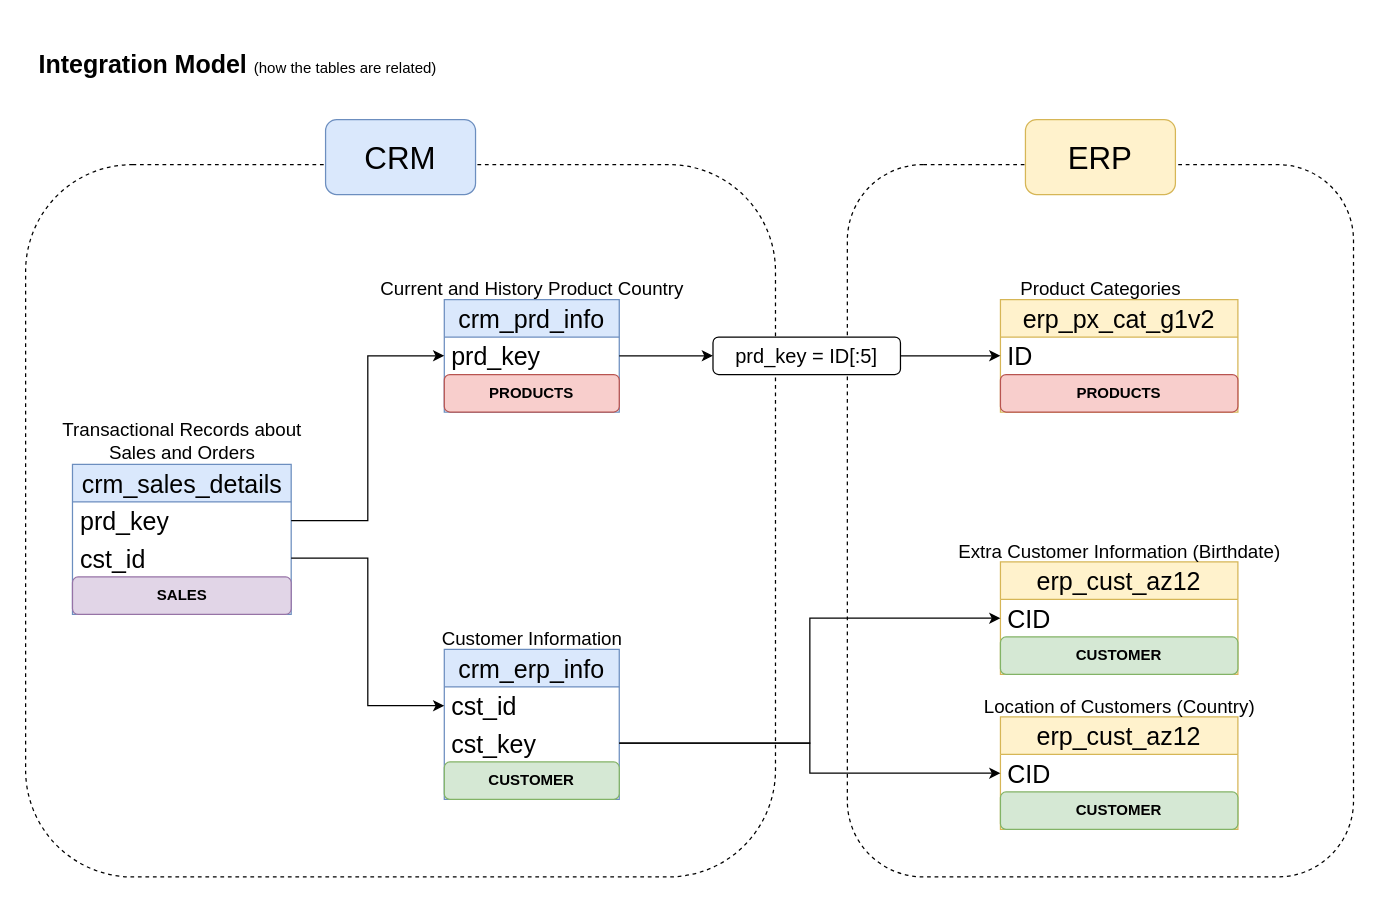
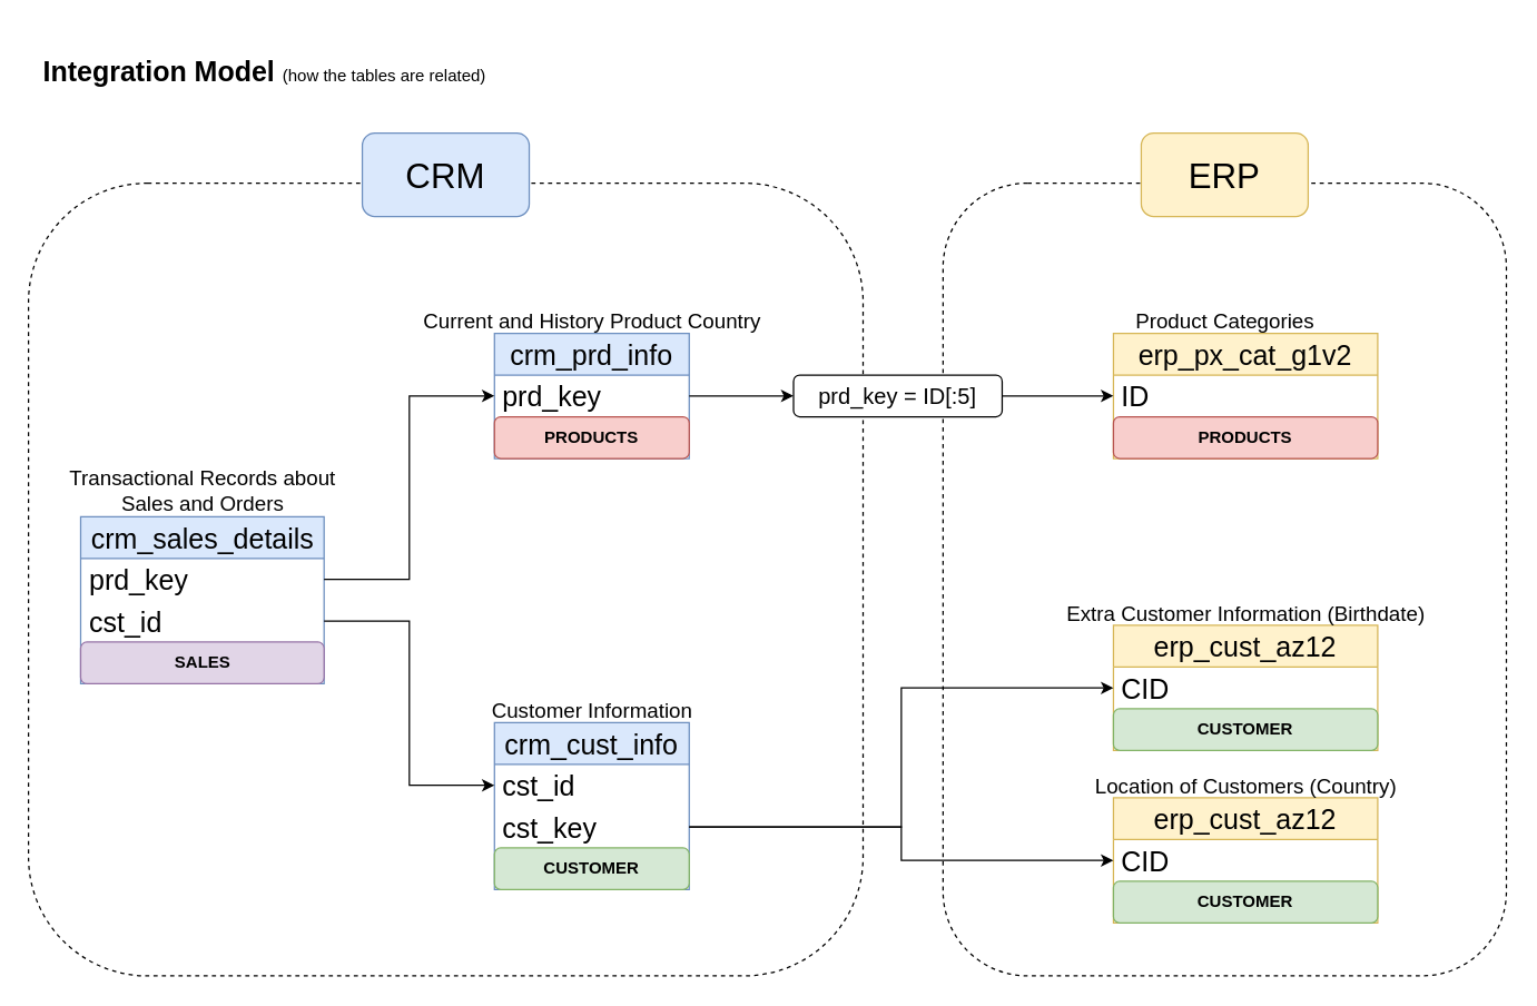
  <mxCell id="0" />
  <mxCell id="1" parent="0" />
  <mxCell id="2" value="" style="rounded=1;whiteSpace=wrap;html=1;fillColor=none;dashed=1;" parent="1" vertex="1"><mxGeometry x="20" y="131" width="600" height="570" as="geometry" /></mxCell>
  <mxCell id="3" value="" style="rounded=1;whiteSpace=wrap;html=1;fillColor=none;dashed=1;" parent="1" vertex="1"><mxGeometry x="677.5" y="131" width="405" height="570" as="geometry" /></mxCell>
- <mxCell id="4" value="crm_erp_info" style="swimlane;fontStyle=0;childLayout=stackLayout;horizontal=1;startSize=30;horizontalStack=0;resizeParent=1;resizeParentMax=0;resizeLast=0;collapsible=1;marginBottom=0;whiteSpace=wrap;html=1;fillColor=#dae8fc;strokeColor=#6c8ebf;fontSize=20;" parent="1" vertex="1"><mxGeometry x="355" y="519" width="140" height="120" as="geometry" /></mxCell>
+ <mxCell id="4" value="crm_cust_info" style="swimlane;fontStyle=0;childLayout=stackLayout;horizontal=1;startSize=30;horizontalStack=0;resizeParent=1;resizeParentMax=0;resizeLast=0;collapsible=1;marginBottom=0;whiteSpace=wrap;html=1;fillColor=#dae8fc;strokeColor=#6c8ebf;fontSize=20;" parent="1" vertex="1"><mxGeometry x="355" y="519" width="140" height="120" as="geometry" /></mxCell>
  <mxCell id="5" value="&lt;font style=&quot;font-size: 20px;&quot;&gt;cst_id&lt;/font&gt;" style="text;strokeColor=none;fillColor=none;align=left;verticalAlign=middle;spacingLeft=4;spacingRight=4;overflow=hidden;points=[[0,0.5],[1,0.5]];portConstraint=eastwest;rotatable=0;whiteSpace=wrap;html=1;" parent="4" vertex="1"><mxGeometry y="30" width="140" height="30" as="geometry" /></mxCell>
  <mxCell id="6" value="&lt;font style=&quot;font-size: 20px;&quot;&gt;cst_key&lt;/font&gt;" style="text;strokeColor=none;fillColor=none;align=left;verticalAlign=middle;spacingLeft=4;spacingRight=4;overflow=hidden;points=[[0,0.5],[1,0.5]];portConstraint=eastwest;rotatable=0;whiteSpace=wrap;html=1;" parent="4" vertex="1"><mxGeometry y="60" width="140" height="30" as="geometry" /></mxCell>
  <mxCell id="7" value="CUSTOMER" style="rounded=1;whiteSpace=wrap;html=1;fontStyle=1;fillColor=#d5e8d4;strokeColor=#82b366;" vertex="1" parent="4"><mxGeometry y="90" width="140" height="30" as="geometry" /></mxCell>
  <mxCell id="8" value="Customer Information" style="text;html=1;align=center;verticalAlign=middle;resizable=0;points=[];autosize=1;strokeColor=none;fillColor=none;fontSize=15;" parent="1" vertex="1"><mxGeometry x="340" y="495" width="170" height="30" as="geometry" /></mxCell>
  <mxCell id="9" value="crm_prd_info" style="swimlane;fontStyle=0;childLayout=stackLayout;horizontal=1;startSize=30;horizontalStack=0;resizeParent=1;resizeParentMax=0;resizeLast=0;collapsible=1;marginBottom=0;whiteSpace=wrap;html=1;fillColor=#dae8fc;strokeColor=#6c8ebf;fontSize=20;" parent="1" vertex="1"><mxGeometry x="355" y="239" width="140" height="90" as="geometry" /></mxCell>
  <mxCell id="10" value="&lt;font style=&quot;font-size: 20px;&quot;&gt;prd_key&lt;/font&gt;" style="text;strokeColor=none;fillColor=none;align=left;verticalAlign=middle;spacingLeft=4;spacingRight=4;overflow=hidden;points=[[0,0.5],[1,0.5]];portConstraint=eastwest;rotatable=0;whiteSpace=wrap;html=1;" parent="9" vertex="1"><mxGeometry y="30" width="140" height="30" as="geometry" /></mxCell>
  <mxCell id="11" value="PRODUCTS" style="rounded=1;whiteSpace=wrap;html=1;fontStyle=1;fillColor=#f8cecc;strokeColor=#b85450;" vertex="1" parent="9"><mxGeometry y="60" width="140" height="30" as="geometry" /></mxCell>
  <mxCell id="12" value="Current and History Product Country" style="text;html=1;align=center;verticalAlign=middle;resizable=0;points=[];autosize=1;strokeColor=none;fillColor=none;fontSize=15;" parent="1" vertex="1"><mxGeometry x="280" y="215" width="290" height="30" as="geometry" /></mxCell>
  <mxCell id="13" value="crm_sales_details" style="swimlane;fontStyle=0;childLayout=stackLayout;horizontal=1;startSize=30;horizontalStack=0;resizeParent=1;resizeParentMax=0;resizeLast=0;collapsible=1;marginBottom=0;whiteSpace=wrap;html=1;fillColor=#dae8fc;strokeColor=#6c8ebf;fontSize=20;" parent="1" vertex="1"><mxGeometry x="57.5" y="371" width="175" height="120" as="geometry" /></mxCell>
  <mxCell id="14" value="&lt;font style=&quot;font-size: 20px;&quot;&gt;prd_key&lt;/font&gt;" style="text;strokeColor=none;fillColor=none;align=left;verticalAlign=middle;spacingLeft=4;spacingRight=4;overflow=hidden;points=[[0,0.5],[1,0.5]];portConstraint=eastwest;rotatable=0;whiteSpace=wrap;html=1;" parent="13" vertex="1"><mxGeometry y="30" width="175" height="30" as="geometry" /></mxCell>
  <mxCell id="15" value="&lt;font style=&quot;font-size: 20px;&quot;&gt;cst_id&lt;/font&gt;" style="text;strokeColor=none;fillColor=none;align=left;verticalAlign=middle;spacingLeft=4;spacingRight=4;overflow=hidden;points=[[0,0.5],[1,0.5]];portConstraint=eastwest;rotatable=0;whiteSpace=wrap;html=1;" parent="13" vertex="1"><mxGeometry y="60" width="175" height="30" as="geometry" /></mxCell>
  <mxCell id="16" value="SALES" style="rounded=1;whiteSpace=wrap;html=1;fontStyle=1;fillColor=#e1d5e7;strokeColor=#9673a6;" vertex="1" parent="13"><mxGeometry y="90" width="175" height="30" as="geometry" /></mxCell>
  <mxCell id="17" value="Transactional Records about&lt;div&gt;Sales and Orders&lt;/div&gt;" style="text;html=1;align=center;verticalAlign=middle;resizable=0;points=[];autosize=1;strokeColor=none;fillColor=none;fontSize=15;" parent="1" vertex="1"><mxGeometry x="40" y="327" width="210" height="50" as="geometry" /></mxCell>
  <mxCell id="18" style="edgeStyle=orthogonalEdgeStyle;rounded=0;orthogonalLoop=1;jettySize=auto;html=1;entryX=0;entryY=0.5;entryDx=0;entryDy=0;" parent="1" source="14" target="10" edge="1"><mxGeometry relative="1" as="geometry" /></mxCell>
  <mxCell id="19" style="edgeStyle=orthogonalEdgeStyle;rounded=0;orthogonalLoop=1;jettySize=auto;html=1;entryX=0;entryY=0.5;entryDx=0;entryDy=0;" parent="1" source="15" target="5" edge="1"><mxGeometry relative="1" as="geometry" /></mxCell>
  <mxCell id="20" value="erp_cust_az12" style="swimlane;fontStyle=0;childLayout=stackLayout;horizontal=1;startSize=30;horizontalStack=0;resizeParent=1;resizeParentMax=0;resizeLast=0;collapsible=1;marginBottom=0;whiteSpace=wrap;html=1;fillColor=#fff2cc;strokeColor=#d6b656;fontSize=20;" parent="1" vertex="1"><mxGeometry x="800" y="449" width="190" height="90" as="geometry" /></mxCell>
  <mxCell id="21" value="&lt;font style=&quot;font-size: 20px;&quot;&gt;CID&lt;/font&gt;" style="text;strokeColor=none;fillColor=none;align=left;verticalAlign=middle;spacingLeft=4;spacingRight=4;overflow=hidden;points=[[0,0.5],[1,0.5]];portConstraint=eastwest;rotatable=0;whiteSpace=wrap;html=1;" parent="20" vertex="1"><mxGeometry y="30" width="190" height="30" as="geometry" /></mxCell>
  <mxCell id="22" value="CUSTOMER" style="rounded=1;whiteSpace=wrap;html=1;fontStyle=1;fillColor=#d5e8d4;strokeColor=#82b366;" vertex="1" parent="20"><mxGeometry y="60" width="190" height="30" as="geometry" /></mxCell>
  <mxCell id="23" value="Extra Customer Information (Birthdate)" style="text;html=1;align=center;verticalAlign=middle;resizable=0;points=[];autosize=1;strokeColor=none;fillColor=none;fontSize=15;" parent="1" vertex="1"><mxGeometry x="755" y="425" width="280" height="30" as="geometry" /></mxCell>
  <mxCell id="24" style="edgeStyle=orthogonalEdgeStyle;rounded=0;orthogonalLoop=1;jettySize=auto;html=1;entryX=0;entryY=0.5;entryDx=0;entryDy=0;" parent="1" source="6" target="21" edge="1"><mxGeometry relative="1" as="geometry" /></mxCell>
  <mxCell id="25" value="erp_cust_az12" style="swimlane;fontStyle=0;childLayout=stackLayout;horizontal=1;startSize=30;horizontalStack=0;resizeParent=1;resizeParentMax=0;resizeLast=0;collapsible=1;marginBottom=0;whiteSpace=wrap;html=1;fillColor=#fff2cc;strokeColor=#d6b656;fontSize=20;" parent="1" vertex="1"><mxGeometry x="800" y="573" width="190" height="90" as="geometry" /></mxCell>
  <mxCell id="26" value="&lt;font style=&quot;font-size: 20px;&quot;&gt;CID&lt;/font&gt;" style="text;strokeColor=none;fillColor=none;align=left;verticalAlign=middle;spacingLeft=4;spacingRight=4;overflow=hidden;points=[[0,0.5],[1,0.5]];portConstraint=eastwest;rotatable=0;whiteSpace=wrap;html=1;" parent="25" vertex="1"><mxGeometry y="30" width="190" height="30" as="geometry" /></mxCell>
  <mxCell id="27" value="CUSTOMER" style="rounded=1;whiteSpace=wrap;html=1;fontStyle=1;fillColor=#d5e8d4;strokeColor=#82b366;" vertex="1" parent="25"><mxGeometry y="60" width="190" height="30" as="geometry" /></mxCell>
  <mxCell id="28" value="Location of Customers (Country)" style="text;html=1;align=center;verticalAlign=middle;resizable=0;points=[];autosize=1;strokeColor=none;fillColor=none;fontSize=15;" parent="1" vertex="1"><mxGeometry x="775" y="549" width="240" height="30" as="geometry" /></mxCell>
  <mxCell id="29" style="edgeStyle=orthogonalEdgeStyle;rounded=0;orthogonalLoop=1;jettySize=auto;html=1;entryX=0;entryY=0.5;entryDx=0;entryDy=0;" parent="1" source="6" target="26" edge="1"><mxGeometry relative="1" as="geometry" /></mxCell>
  <mxCell id="30" value="erp_px_cat_g1v2" style="swimlane;fontStyle=0;childLayout=stackLayout;horizontal=1;startSize=30;horizontalStack=0;resizeParent=1;resizeParentMax=0;resizeLast=0;collapsible=1;marginBottom=0;whiteSpace=wrap;html=1;fillColor=#fff2cc;strokeColor=#d6b656;fontSize=20;" parent="1" vertex="1"><mxGeometry x="800" y="239" width="190" height="90" as="geometry" /></mxCell>
  <mxCell id="31" value="&lt;font style=&quot;font-size: 20px;&quot;&gt;ID&lt;/font&gt;" style="text;strokeColor=none;fillColor=none;align=left;verticalAlign=middle;spacingLeft=4;spacingRight=4;overflow=hidden;points=[[0,0.5],[1,0.5]];portConstraint=eastwest;rotatable=0;whiteSpace=wrap;html=1;" parent="30" vertex="1"><mxGeometry y="30" width="190" height="30" as="geometry" /></mxCell>
  <mxCell id="32" value="PRODUCTS" style="rounded=1;whiteSpace=wrap;html=1;fontStyle=1;fillColor=#f8cecc;strokeColor=#b85450;" vertex="1" parent="30"><mxGeometry y="60" width="190" height="30" as="geometry" /></mxCell>
  <mxCell id="33" value="Product Categories" style="text;html=1;align=center;verticalAlign=middle;resizable=0;points=[];autosize=1;strokeColor=none;fillColor=none;fontSize=15;" parent="1" vertex="1"><mxGeometry x="805" y="215" width="150" height="30" as="geometry" /></mxCell>
  <mxCell id="34" style="edgeStyle=orthogonalEdgeStyle;rounded=0;orthogonalLoop=1;jettySize=auto;html=1;entryX=0;entryY=0.5;entryDx=0;entryDy=0;" parent="1" source="38" target="31" edge="1"><mxGeometry relative="1" as="geometry" /></mxCell>
  <mxCell id="35" value="&lt;font style=&quot;font-size: 25px;&quot;&gt;CRM&lt;/font&gt;" style="rounded=1;whiteSpace=wrap;html=1;fillColor=#dae8fc;strokeColor=#6c8ebf;" parent="1" vertex="1"><mxGeometry x="260" y="95" width="120" height="60" as="geometry" /></mxCell>
  <mxCell id="36" value="&lt;font style=&quot;font-size: 25px;&quot;&gt;ERP&lt;/font&gt;" style="rounded=1;whiteSpace=wrap;html=1;fillColor=#fff2cc;strokeColor=#d6b656;" parent="1" vertex="1"><mxGeometry x="820" y="95" width="120" height="60" as="geometry" /></mxCell>
  <mxCell id="37" value="" style="edgeStyle=orthogonalEdgeStyle;rounded=0;orthogonalLoop=1;jettySize=auto;html=1;entryX=0;entryY=0.5;entryDx=0;entryDy=0;" parent="1" source="10" target="38" edge="1"><mxGeometry relative="1" as="geometry"><mxPoint x="495" y="284" as="sourcePoint" /><mxPoint x="800" y="284" as="targetPoint" /></mxGeometry></mxCell>
  <mxCell id="38" value="&lt;font style=&quot;font-size: 16px;&quot;&gt;prd_key = ID[:5]&lt;/font&gt;" style="rounded=1;whiteSpace=wrap;html=1;" parent="1" vertex="1"><mxGeometry x="570" y="269" width="150" height="30" as="geometry" /></mxCell>
  <mxCell id="39" value="&lt;font style=&quot;font-size: 20px;&quot;&gt;&lt;b&gt;Integration Model&lt;/b&gt; &lt;/font&gt;&lt;font&gt;(how the tables are related)&lt;/font&gt;" style="rounded=0;whiteSpace=wrap;html=1;fillColor=none;strokeColor=none;" vertex="1" parent="1"><mxGeometry x="25" y="20" width="330" height="60" as="geometry" /></mxCell>
